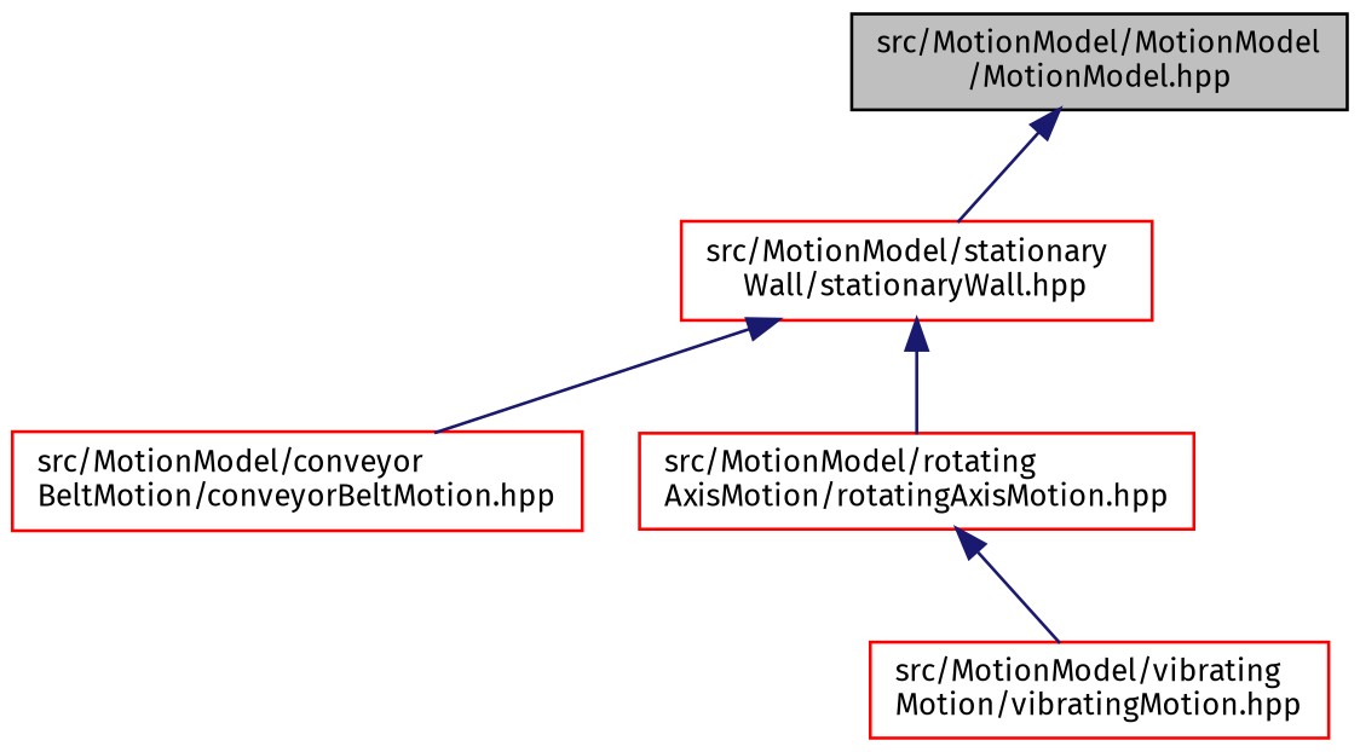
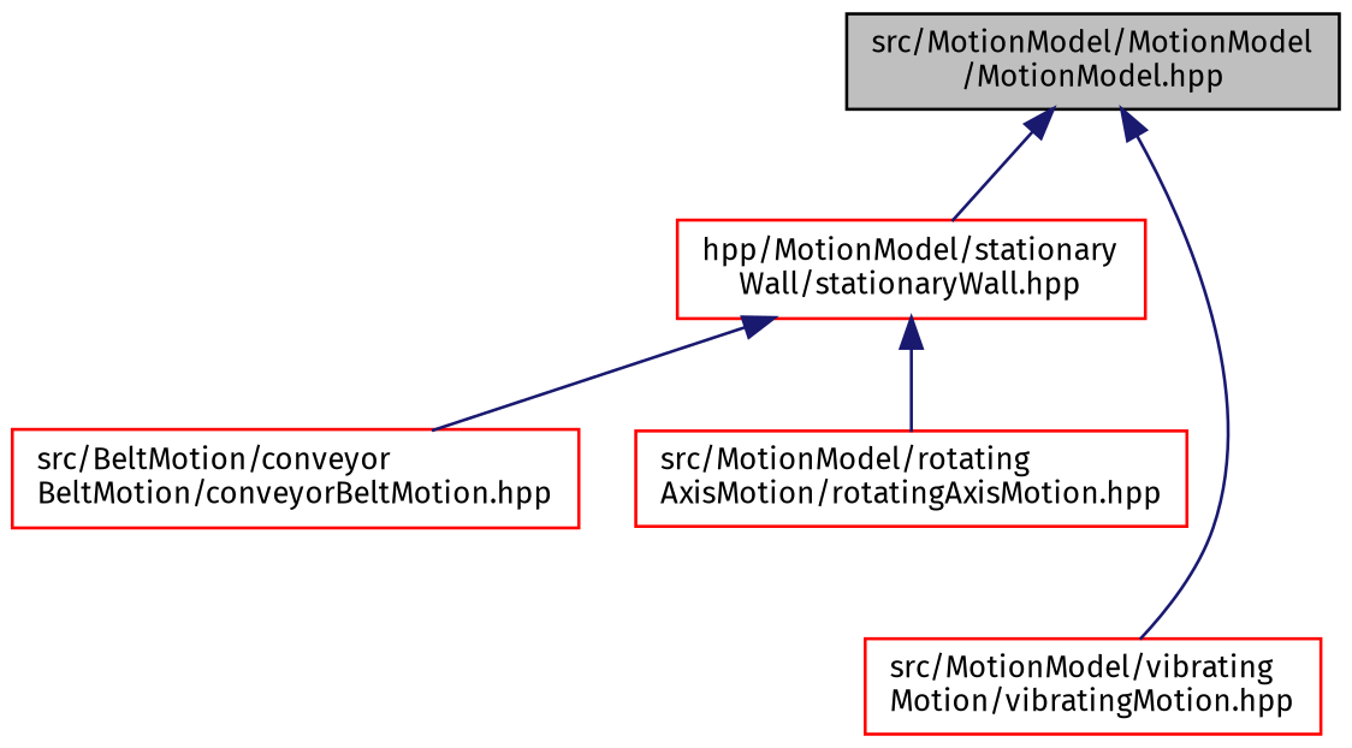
  digraph {
    fontname="Fira Sans"
    node [color=red fillcolor=white fontname="Fira Sans" fontsize=10 shape=record style=filled]
    edge [color=midnightblue dir=back fontname="Fira Sans" fontsize=10 labelfontname=Helvetica labelfontsize=10 style=solid]
    n1 [color=black fillcolor=grey75 fontcolor=black height=0.2 label="src/MotionModel/MotionModel\l/MotionModel.hpp" width=0.4]
-   n2 [height=0.2 label="src/MotionModel/stationary\lWall/stationaryWall.hpp" width=0.4]
+   n2 [height=0.2 label="hpp/MotionModel/stationary\lWall/stationaryWall.hpp" width=0.4]
    n3 [height=0.2 label="src/MotionModel/vibrating\lMotion/vibratingMotion.hpp" width=0.4]
-   n4 [height=0.2 label="src/MotionModel/conveyor\lBeltMotion/conveyorBeltMotion.hpp" width=0.4]
+   n4 [height=0.2 label="src/BeltMotion/conveyor\lBeltMotion/conveyorBeltMotion.hpp" width=0.4]
    n5 [height=0.2 label="src/MotionModel/rotating\lAxisMotion/rotatingAxisMotion.hpp" width=0.4]
    n1 -> n2
-   n5 -> n3
+   n1 -> n3
    n2 -> n4
    n2 -> n5
  }
